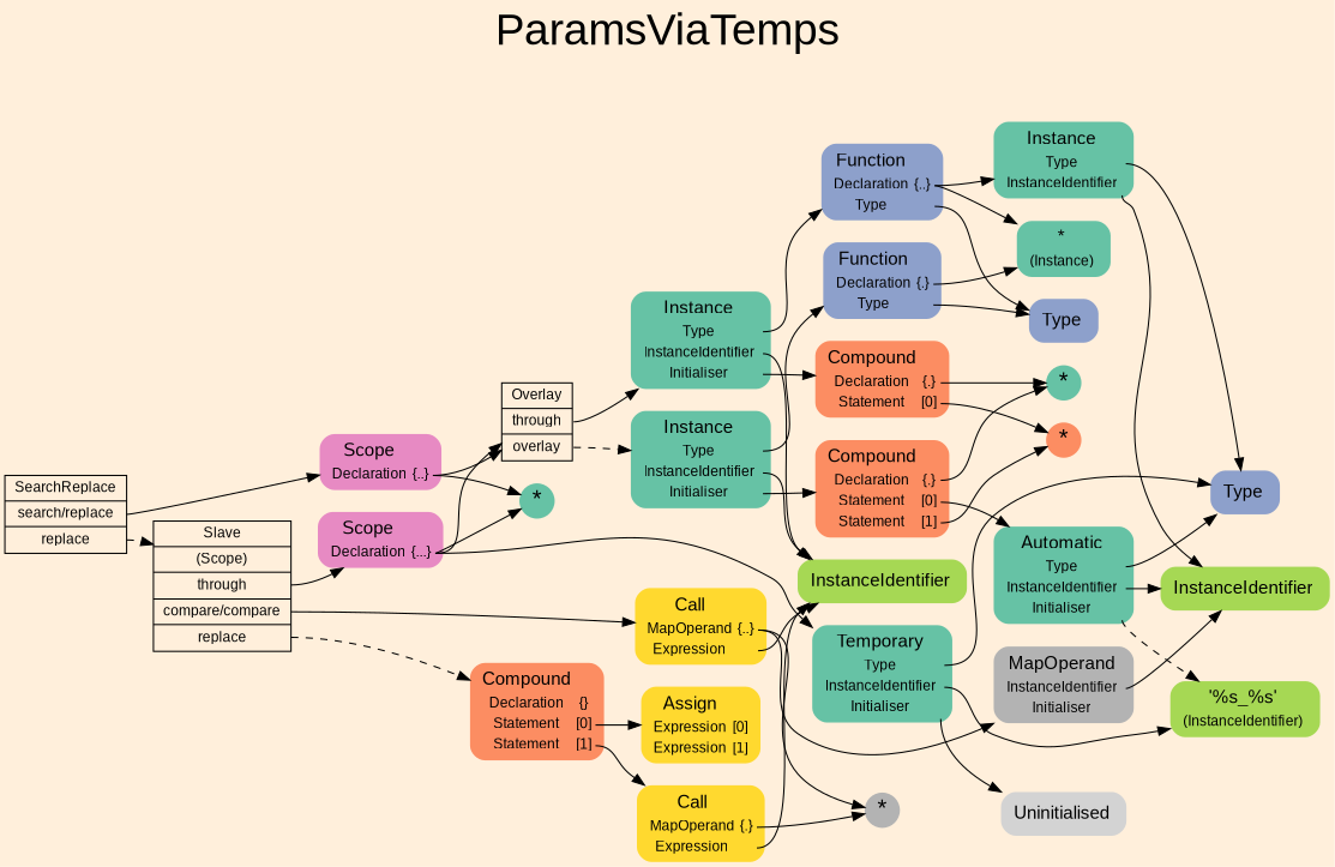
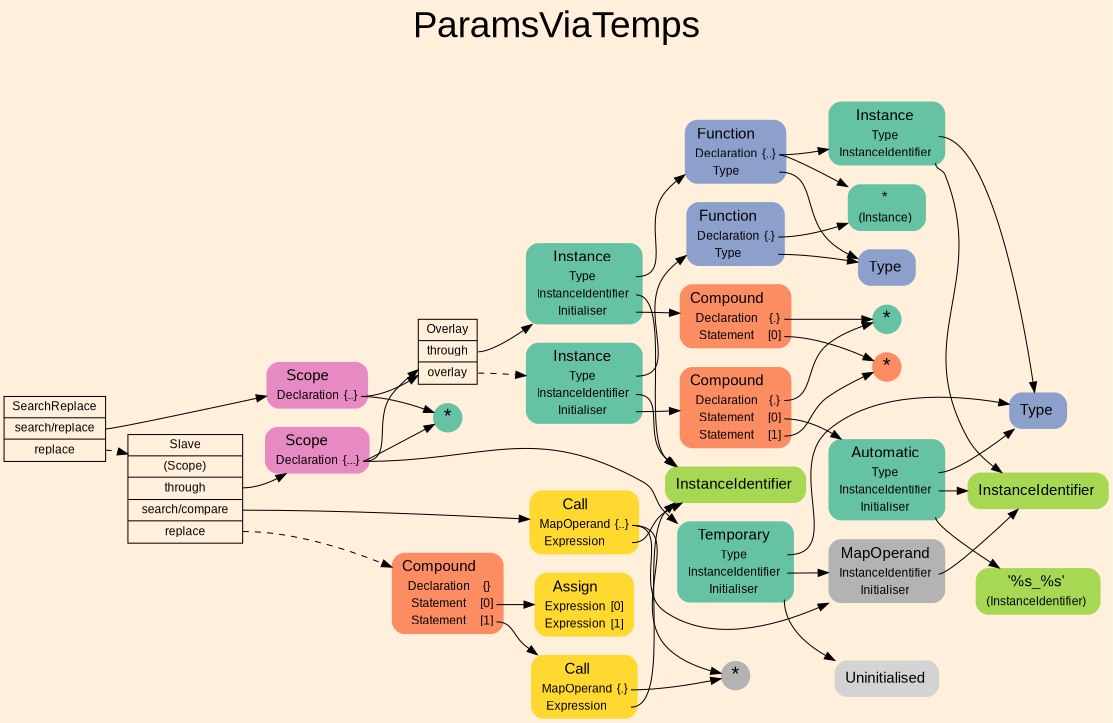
  digraph {
    bgcolor=antiquewhite1
    color=black
    fontcolor=black
    fontname=Arial
    fontsize=36
    label=ParamsViaTemps
    labelloc=t
    rankdir=LR
    ranksep=0.3
    node [fillcolor="/set28/1" fontname=Arial fontsize=12 shape=plaintext style="rounded,filled"]
    edge [color=black fontcolor=black fontname=Arial tailport=port0]
    n1 [color=black fillcolor=antiquewhite1 fontcolor=black label="<fixed> SearchReplace | <port0> search/replace | <port1> replace" shape=record style=filled]
    n2 [fillcolor="/set28/4" label=<<TABLE BORDER="0" CELLBORDER="0" CELLSPACING="0">      <TR><TD><FONT POINT-SIZE="15.0">Scope</FONT></TD><TD></TD></TR>      <TR><TD>Declaration</TD><TD PORT="port0">{..}</TD></TR>     </TABLE>>]
-   n3 [color=black fillcolor=antiquewhite1 fontcolor=black label="<fixed> Slave | <port0> (Scope) | <port1> through | <port2> compare/compare | <port3> replace" shape=record style=filled]
+   n3 [color=black fillcolor=antiquewhite1 fontcolor=black label="<fixed> Slave | <port0> (Scope) | <port1> through | <port2> search/compare | <port3> replace" shape=record style=filled]
    n4 [fixedsize=true fontsize=20 height=0.4 label=<*> penwidth=0.0 shape=circle style=filled width=0.4]
    n5 [color=black fillcolor=antiquewhite1 fontcolor=black label="<fixed> Overlay | <port0> through | <port1> overlay" shape=record style=filled]
    n6 [fillcolor="/set28/4" label=<<TABLE BORDER="0" CELLBORDER="0" CELLSPACING="0">      <TR><TD><FONT POINT-SIZE="15.0">Scope</FONT></TD><TD></TD></TR>      <TR><TD>Declaration</TD><TD PORT="port0">{...}</TD></TR>     </TABLE>>]
    n7 [fillcolor="/set28/6" label=<<TABLE BORDER="0" CELLBORDER="0" CELLSPACING="0">      <TR><TD><FONT POINT-SIZE="15.0">Call</FONT></TD><TD></TD></TR>      <TR><TD>MapOperand</TD><TD PORT="port0">{..}</TD></TR>      <TR><TD>Expression</TD><TD PORT="port1"></TD></TR>     </TABLE>>]
    n8 [fillcolor="/set28/2" label=<<TABLE BORDER="0" CELLBORDER="0" CELLSPACING="0">      <TR><TD><FONT POINT-SIZE="15.0">Compound</FONT></TD><TD></TD></TR>      <TR><TD>Declaration</TD><TD PORT="port0">{}</TD></TR>      <TR><TD>Statement</TD><TD PORT="port1">[0]</TD></TR>      <TR><TD>Statement</TD><TD PORT="port2">[1]</TD></TR>     </TABLE>>]
    n9 [label=<<TABLE BORDER="0" CELLBORDER="0" CELLSPACING="0">      <TR><TD><FONT POINT-SIZE="15.0">Instance</FONT></TD><TD></TD></TR>      <TR><TD>Type</TD><TD PORT="port0"></TD></TR>      <TR><TD>InstanceIdentifier</TD><TD PORT="port1"></TD></TR>      <TR><TD>Initialiser</TD><TD PORT="port2"></TD></TR>     </TABLE>>]
    n10 [label=<<TABLE BORDER="0" CELLBORDER="0" CELLSPACING="0">      <TR><TD><FONT POINT-SIZE="15.0">Instance</FONT></TD><TD></TD></TR>      <TR><TD>Type</TD><TD PORT="port0"></TD></TR>      <TR><TD>InstanceIdentifier</TD><TD PORT="port1"></TD></TR>      <TR><TD>Initialiser</TD><TD PORT="port2"></TD></TR>     </TABLE>>]
    n11 [fillcolor="/set28/3" label=<<TABLE BORDER="0" CELLBORDER="0" CELLSPACING="0">      <TR><TD><FONT POINT-SIZE="15.0">Function</FONT></TD><TD></TD></TR>      <TR><TD>Declaration</TD><TD PORT="port0">{..}</TD></TR>      <TR><TD>Type</TD><TD PORT="port1"></TD></TR>     </TABLE>>]
    n12 [fillcolor="/set28/5" label=<<TABLE BORDER="0" CELLBORDER="0" CELLSPACING="0">      <TR><TD><FONT POINT-SIZE="15.0">InstanceIdentifier</FONT></TD><TD></TD></TR>     </TABLE>>]
    n13 [fillcolor="/set28/2" label=<<TABLE BORDER="0" CELLBORDER="0" CELLSPACING="0">      <TR><TD><FONT POINT-SIZE="15.0">Compound</FONT></TD><TD></TD></TR>      <TR><TD>Declaration</TD><TD PORT="port0">{.}</TD></TR>      <TR><TD>Statement</TD><TD PORT="port1">[0]</TD></TR>     </TABLE>>]
    n14 [fillcolor="/set28/3" label=<<TABLE BORDER="0" CELLBORDER="0" CELLSPACING="0">      <TR><TD><FONT POINT-SIZE="15.0">Function</FONT></TD><TD></TD></TR>      <TR><TD>Declaration</TD><TD PORT="port0">{.}</TD></TR>      <TR><TD>Type</TD><TD PORT="port1"></TD></TR>     </TABLE>>]
    n15 [fillcolor="/set28/2" label=<<TABLE BORDER="0" CELLBORDER="0" CELLSPACING="0">      <TR><TD><FONT POINT-SIZE="15.0">Compound</FONT></TD><TD></TD></TR>      <TR><TD>Declaration</TD><TD PORT="port0">{.}</TD></TR>      <TR><TD>Statement</TD><TD PORT="port1">[0]</TD></TR>      <TR><TD>Statement</TD><TD PORT="port2">[1]</TD></TR>     </TABLE>>]
    n16 [label=<<TABLE BORDER="0" CELLBORDER="0" CELLSPACING="0">      <TR><TD><FONT POINT-SIZE="15.0">*</FONT></TD><TD></TD></TR>      <TR><TD>(Instance)</TD><TD PORT="port0"></TD></TR>     </TABLE>>]
    n17 [label=<<TABLE BORDER="0" CELLBORDER="0" CELLSPACING="0">      <TR><TD><FONT POINT-SIZE="15.0">Instance</FONT></TD><TD></TD></TR>      <TR><TD>Type</TD><TD PORT="port0"></TD></TR>      <TR><TD>InstanceIdentifier</TD><TD PORT="port1"></TD></TR>     </TABLE>>]
    n18 [fillcolor="/set28/3" label=<<TABLE BORDER="0" CELLBORDER="0" CELLSPACING="0">      <TR><TD><FONT POINT-SIZE="15.0">Type</FONT></TD><TD></TD></TR>     </TABLE>>]
    n19 [fixedsize=true fontsize=20 height=0.4 label=<*> penwidth=0.0 shape=circle style=filled width=0.4]
    n20 [fillcolor="/set28/2" fixedsize=true fontsize=20 height=0.4 label=<*> penwidth=0.0 shape=circle style=filled width=0.4]
    n21 [fillcolor="/set28/3" label=<<TABLE BORDER="0" CELLBORDER="0" CELLSPACING="0">      <TR><TD><FONT POINT-SIZE="15.0">Type</FONT></TD><TD></TD></TR>     </TABLE>>]
    n22 [fillcolor="/set28/5" label=<<TABLE BORDER="0" CELLBORDER="0" CELLSPACING="0">      <TR><TD><FONT POINT-SIZE="15.0">InstanceIdentifier</FONT></TD><TD></TD></TR>     </TABLE>>]
    n23 [label=<<TABLE BORDER="0" CELLBORDER="0" CELLSPACING="0">      <TR><TD><FONT POINT-SIZE="15.0">Automatic</FONT></TD><TD></TD></TR>      <TR><TD>Type</TD><TD PORT="port0"></TD></TR>      <TR><TD>InstanceIdentifier</TD><TD PORT="port1"></TD></TR>      <TR><TD>Initialiser</TD><TD PORT="port2"></TD></TR>     </TABLE>>]
    n24 [fillcolor="/set28/5" label=<<TABLE BORDER="0" CELLBORDER="0" CELLSPACING="0">      <TR><TD><FONT POINT-SIZE="15.0">'%s_%s'</FONT></TD><TD></TD></TR>      <TR><TD>(InstanceIdentifier)</TD><TD PORT="port0"></TD></TR>     </TABLE>>]
    n25 [label=<<TABLE BORDER="0" CELLBORDER="0" CELLSPACING="0">      <TR><TD><FONT POINT-SIZE="15.0">Temporary</FONT></TD><TD></TD></TR>      <TR><TD>Type</TD><TD PORT="port0"></TD></TR>      <TR><TD>InstanceIdentifier</TD><TD PORT="port1"></TD></TR>      <TR><TD>Initialiser</TD><TD PORT="port2"></TD></TR>     </TABLE>>]
    n26 [fillcolor="/set28/8" fixedsize=true fontsize=20 height=0.4 label=<*> penwidth=0.0 shape=circle style=filled width=0.4]
    n27 [fillcolor="/set28/8" label=<<TABLE BORDER="0" CELLBORDER="0" CELLSPACING="0">      <TR><TD><FONT POINT-SIZE="15.0">MapOperand</FONT></TD><TD></TD></TR>      <TR><TD>InstanceIdentifier</TD><TD PORT="port0"></TD></TR>      <TR><TD>Initialiser</TD><TD PORT="port1"></TD></TR>     </TABLE>>]
    n28 [fillcolor="/set28/6" label=<<TABLE BORDER="0" CELLBORDER="0" CELLSPACING="0">      <TR><TD><FONT POINT-SIZE="15.0">Assign</FONT></TD><TD></TD></TR>      <TR><TD>Expression</TD><TD PORT="port0">[0]</TD></TR>      <TR><TD>Expression</TD><TD PORT="port1">[1]</TD></TR>     </TABLE>>]
    n29 [fillcolor="/set28/6" label=<<TABLE BORDER="0" CELLBORDER="0" CELLSPACING="0">      <TR><TD><FONT POINT-SIZE="15.0">Call</FONT></TD><TD></TD></TR>      <TR><TD>MapOperand</TD><TD PORT="port0">{.}</TD></TR>      <TR><TD>Expression</TD><TD PORT="port1"></TD></TR>     </TABLE>>]
    n30 [label=<<TABLE BORDER="0" CELLBORDER="0" CELLSPACING="0">      <TR><TD><FONT POINT-SIZE="15.0">Uninitialised</FONT></TD><TD></TD></TR>     </TABLE>> fillcolor=""]
    n1 -> n2
    n1 -> n3 [style=dashed tailport=port1]
    n2 -> n4
    n2 -> n5
    n3 -> n6 [tailport=port1]
    n3 -> n7 [tailport=port2]
    n3 -> n8 [style=dashed tailport=port3]
    n5 -> n9
    n5 -> n10 [style=dashed tailport=port1]
    n6 -> n4
    n6 -> n5
    n6 -> n25
    n7 -> n12 [tailport=port1]
    n7 -> n26
    n7 -> n27
    n8 -> n28 [tailport=port1]
    n8 -> n29 [tailport=port2]
    n9 -> n11
    n9 -> n12 [tailport=port1]
    n9 -> n13 [tailport=port2]
    n10 -> n12 [tailport=port1]
    n10 -> n14
    n10 -> n15 [tailport=port2]
    n11 -> n16
    n11 -> n17
    n11 -> n18 [tailport=port1]
    n13 -> n19
    n13 -> n20 [tailport=port1]
    n14 -> n16
    n14 -> n18 [tailport=port1]
    n15 -> n19
    n15 -> n20 [tailport=port2]
    n15 -> n23 [tailport=port1]
    n17 -> n21
    n17 -> n22 [tailport=port1]
    n23 -> n21
    n23 -> n22 [tailport=port1]
-   n23 -> n24 [tailport=port2 style=dashed]
+   n23 -> n24 [tailport=port2]
    n25 -> n21
-   n25 -> n24 [tailport=port1]
+   n25 -> n27 [tailport=port1]
    n25 -> n30 [tailport=port2]
    n27 -> n22
    n29 -> n12 [tailport=port1]
    n29 -> n26
  }
